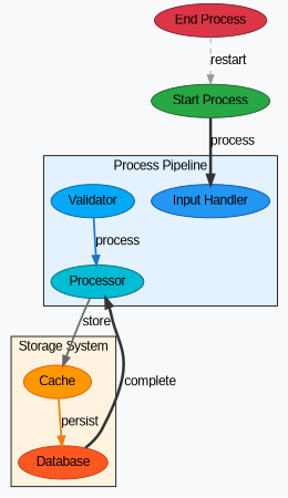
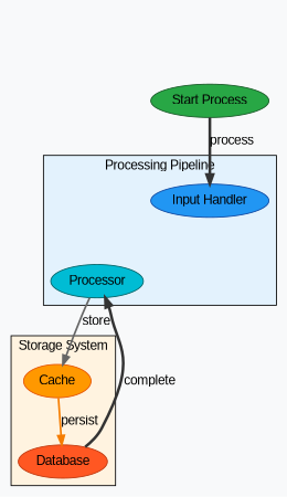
  digraph {
    bgcolor="#f8f9fa"
    fontname="Liberation Sans"
    node [fontname="Liberation Sans" style=filled]
    edge [color="#333333" fontname="Liberation Sans" penwidth=2]
    n1 [color="#0d47a1" fillcolor="#2196f3" label="Input Handler"]
-   n2 [color="#01579b" fillcolor="#03a9f4" label=Validator]
    n3 [color="#006064" fillcolor="#00bcd4" label=Processor]
    n4 [color="#e65100" fillcolor="#ff9800" label=Cache]
    n5 [color="#bf360c" fillcolor="#ff5722" label=Database]
    n6 [color="#155724" fillcolor="#28a745" label="Start Process"]
-   n7 [color="#721c24" fillcolor="#dc3545" label="End Process"]
    subgraph cluster_1 {
      bgcolor="#e3f2fd"
-     label="Process Pipeline"
+     label="Processing Pipeline"
      n1
-     n2
      n3
    }
    subgraph cluster_2 {
      bgcolor="#fff3e0"
      label="Storage System"
      n4
      n5
    }
-   n2 -> n3 [color="#1976d2" label=process]
    n3 -> n4 [color="#666666" label=store]
    n4 -> n5 [color="#f57c00" label=persist]
    n5 -> n3 [label=complete penwidth=3]
    n6 -> n1 [label=process penwidth=3]
-   n7 -> n6 [color="#999999" label=restart penwidth=1 style=dashed]
  }
